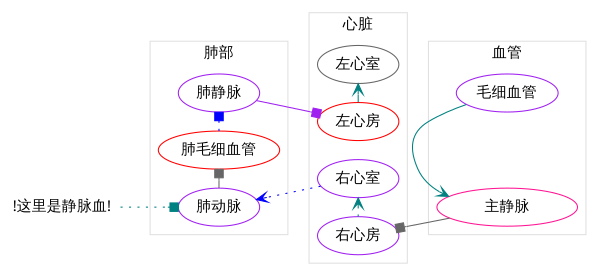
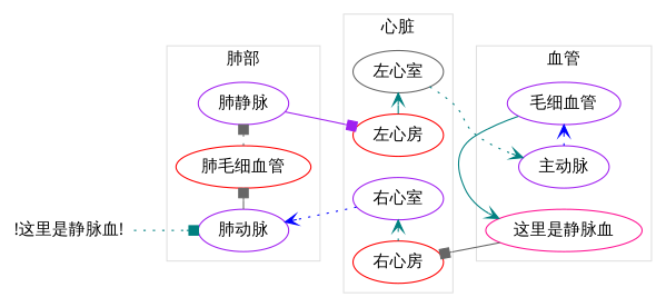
  digraph {
    rankdir=LR
    node [color=purple fontname="Source Han Sans CN"]
    edge [arrowhead=vee color=teal style=dotted]
    "肺动脉"
    "肺毛细血管" [color=red]
    "肺静脉"
    "左心房" [color=red]
-   "右心房"
+   "右心房" [color=red]
    "右心室"
    "左心室" [color=gray40]
    "毛细血管"
-   "主静脉" [color=deeppink]
+   "主静脉" [color=deeppink label="这里是静脉血"]
+   "主动脉"
    n11 [color=deeppink label="!这里是静脉血!" shape=plaintext]
    subgraph sub_1 {
      "肺动脉"
      "肺毛细血管"
      "肺静脉"
      "左心房"
      "右心房"
      "右心室"
      "左心室"
      "毛细血管"
      "主静脉"
    }
    subgraph sub_2 {
      "左心室"
      "毛细血管"
+     "主动脉"
    }
    subgraph cluster_3 {
      color="#e0e0e0"
      label="肺部"
      subgraph sub_4 {
        color="#e0e0e0"
        label="肺部"
        rank=same
        "肺动脉"
        "肺毛细血管"
        "肺静脉"
      }
    }
    subgraph cluster_5 {
      color="#e0e0e0"
      label="心脏"
      subgraph sub_6 {
        color="#e0e0e0"
        label="心脏"
        rank=same
        "左心房"
        "右心房"
        "右心室"
        "左心室"
      }
    }
    subgraph cluster_7 {
      color="#e0e0e0"
      label="血管"
      subgraph sub_8 {
        color="#e0e0e0"
        label="血管"
        rank=same
        "毛细血管"
        "主静脉"
+       "主动脉"
      }
    }
    "肺动脉" -> "肺毛细血管" [arrowhead=box color=gray40 style=solid]
-   "肺毛细血管" -> "肺静脉" [arrowhead=box color=blue]
+   "肺毛细血管" -> "肺静脉" [arrowhead=box color=gray40]
    "肺静脉" -> "左心房" [arrowhead=box color=purple style=solid]
    "左心房" -> "左心室" [style=solid]
    "右心房" -> "右心室"
    "右心室" -> "肺动脉" [color=blue]
+   "左心室" -> "主动脉"
    "毛细血管" -> "主静脉" [style=solid]
    "主静脉" -> "右心房" [arrowhead=box color=gray40 style=solid]
+   "主动脉" -> "毛细血管" [color=blue]
    n11 -> "肺动脉" [arrowhead=box]
  }
